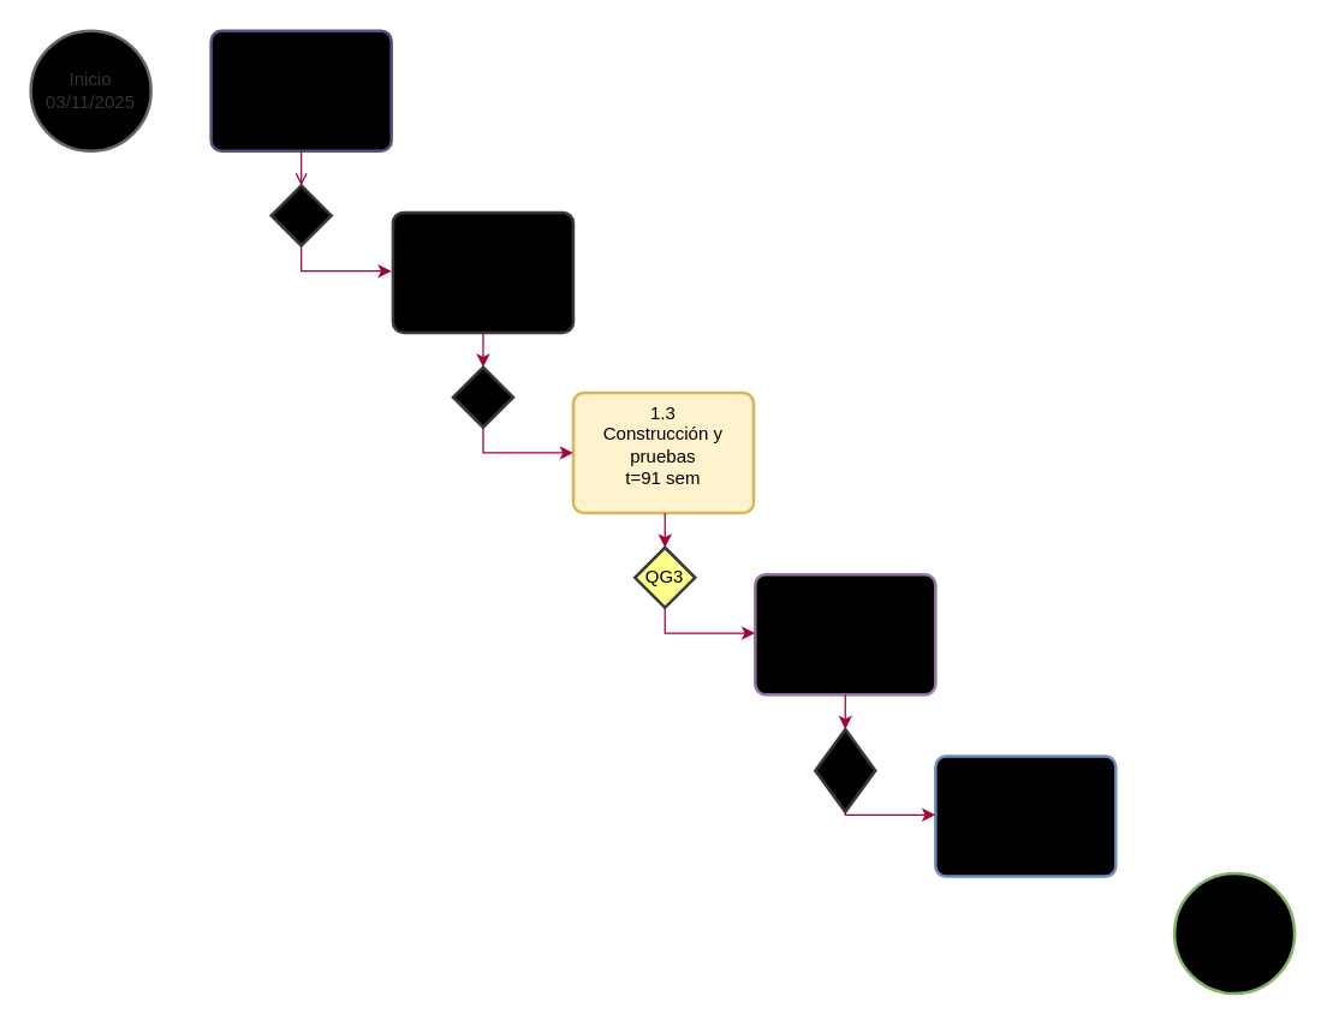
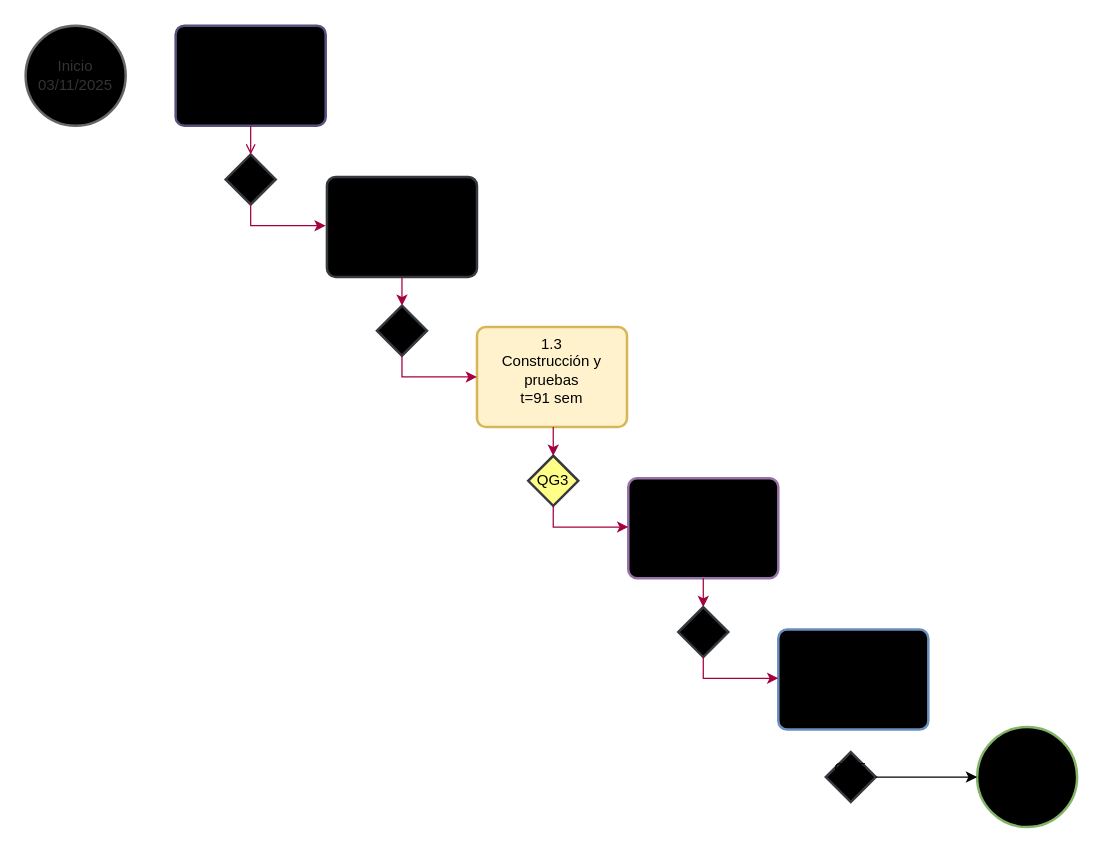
  <mxCell id="0" />
  <mxCell id="1" parent="0" />
  <mxCell id="2" value="Inicio&lt;div&gt;03/11/2025&lt;/div&gt;" style="strokeWidth=2;html=1;shape=mxgraph.flowchart.start_2;whiteSpace=wrap;fillColor=#000000;fontColor=#333333;strokeColor=#666666;" parent="1" vertex="1"><mxGeometry x="20" y="20" width="80" height="80" as="geometry" /></mxCell>
  <mxCell id="3" value="1.1&lt;div&gt;Preparación Inicial&lt;div&gt;t=2 sem&lt;/div&gt;&lt;/div&gt;" style="rounded=1;whiteSpace=wrap;html=1;absoluteArcSize=1;arcSize=14;strokeWidth=2;align=center;verticalAlign=top;fillColor=#000000;strokeColor=#56517e;" parent="1" vertex="1"><mxGeometry x="140" y="20" width="120" height="80" as="geometry" /></mxCell>
  <mxCell id="4" value="" style="edgeStyle=orthogonalEdgeStyle;rounded=0;orthogonalLoop=1;jettySize=auto;html=1;" parent="1" edge="1"><mxGeometry relative="1" as="geometry"><mxPoint x="430" y="210" as="sourcePoint" /></mxGeometry></mxCell>
  <mxCell id="5" value="" style="edgeStyle=orthogonalEdgeStyle;rounded=0;orthogonalLoop=1;jettySize=auto;html=1;" parent="1" edge="1"><mxGeometry relative="1" as="geometry"><mxPoint x="430" y="210" as="sourcePoint" /></mxGeometry></mxCell>
  <mxCell id="6" value="QG1" style="strokeWidth=2;html=1;shape=mxgraph.flowchart.decision;whiteSpace=wrap;fillColor=#000000;strokeColor=#36393d;" parent="1" vertex="1"><mxGeometry x="180" y="123" width="40" height="40" as="geometry" /></mxCell>
  <mxCell id="7" value="" style="endArrow=classic;html=1;rounded=0;entryX=0;entryY=0.5;entryDx=0;entryDy=0;exitX=0.5;exitY=1;exitDx=0;exitDy=0;exitPerimeter=0;fillColor=#d80073;strokeColor=#A50040;" parent="1" source="6" edge="1"><mxGeometry width="50" height="50" relative="1" as="geometry"><mxPoint x="70" y="270" as="sourcePoint" /><mxPoint x="260" y="180" as="targetPoint" /><Array as="points"><mxPoint x="200" y="180" /></Array></mxGeometry></mxCell>
  <mxCell id="8" value="1.2&lt;div&gt;Diseño&lt;div&gt;t=4 sem&lt;/div&gt;&lt;/div&gt;" style="rounded=1;whiteSpace=wrap;html=1;absoluteArcSize=1;arcSize=14;strokeWidth=2;align=center;verticalAlign=top;fillColor=#000000;strokeColor=#36393d;" parent="1" vertex="1"><mxGeometry x="261" y="141" width="120" height="80" as="geometry" /></mxCell>
  <mxCell id="9" value="1.3&lt;div&gt;Construcción y pruebas&lt;div&gt;t=91 sem&lt;/div&gt;&lt;/div&gt;" style="rounded=1;whiteSpace=wrap;html=1;absoluteArcSize=1;arcSize=14;strokeWidth=2;align=center;verticalAlign=top;fillColor=#fff2cc;strokeColor=#d6b656;" parent="1" vertex="1"><mxGeometry x="381" y="261" width="120" height="80" as="geometry" /></mxCell>
  <mxCell id="10" value="1.4&lt;div&gt;Preparación Final&lt;div&gt;t=4 sem&lt;/div&gt;&lt;/div&gt;" style="rounded=1;whiteSpace=wrap;html=1;absoluteArcSize=1;arcSize=14;strokeWidth=2;align=center;verticalAlign=top;fillColor=#000000;strokeColor=#9673a6;" parent="1" vertex="1"><mxGeometry x="502" y="382" width="120" height="80" as="geometry" /></mxCell>
  <mxCell id="11" value="" style="edgeStyle=orthogonalEdgeStyle;rounded=0;orthogonalLoop=1;jettySize=auto;html=1;exitX=0.5;exitY=1;exitDx=0;exitDy=0;entryX=0.5;entryY=0;entryDx=0;entryDy=0;entryPerimeter=0;fillColor=#d80073;strokeColor=#A50040;endArrow=open;" parent="1" source="3" target="6" edge="1"><mxGeometry relative="1" as="geometry"><mxPoint x="140" y="260" as="sourcePoint" /><mxPoint x="180" y="260" as="targetPoint" /></mxGeometry></mxCell>
  <mxCell id="12" value="QG2" style="strokeWidth=2;html=1;shape=mxgraph.flowchart.decision;whiteSpace=wrap;fillColor=#000000;strokeColor=#36393d;" parent="1" vertex="1"><mxGeometry x="301" y="244" width="40" height="40" as="geometry" /></mxCell>
  <mxCell id="13" value="" style="endArrow=classic;html=1;rounded=0;entryX=0;entryY=0.5;entryDx=0;entryDy=0;exitX=0.5;exitY=1;exitDx=0;exitDy=0;exitPerimeter=0;fillColor=#d80073;strokeColor=#A50040;" parent="1" source="12" edge="1"><mxGeometry width="50" height="50" relative="1" as="geometry"><mxPoint x="191" y="391" as="sourcePoint" /><mxPoint x="381" y="301" as="targetPoint" /><Array as="points"><mxPoint x="321" y="301" /></Array></mxGeometry></mxCell>
  <mxCell id="14" value="" style="edgeStyle=orthogonalEdgeStyle;rounded=0;orthogonalLoop=1;jettySize=auto;html=1;exitX=0.5;exitY=1;exitDx=0;exitDy=0;entryX=0.5;entryY=0;entryDx=0;entryDy=0;entryPerimeter=0;fillColor=#d80073;strokeColor=#A50040;" parent="1" target="12" edge="1"><mxGeometry relative="1" as="geometry"><mxPoint x="321" y="221" as="sourcePoint" /><mxPoint x="301" y="381" as="targetPoint" /></mxGeometry></mxCell>
  <mxCell id="15" value="QG3" style="strokeWidth=2;html=1;shape=mxgraph.flowchart.decision;whiteSpace=wrap;fillColor=#ffff88;strokeColor=#36393d;" parent="1" vertex="1"><mxGeometry x="422" y="364" width="40" height="40" as="geometry" /></mxCell>
  <mxCell id="16" value="" style="endArrow=classic;html=1;rounded=0;entryX=0;entryY=0.5;entryDx=0;entryDy=0;exitX=0.5;exitY=1;exitDx=0;exitDy=0;exitPerimeter=0;fillColor=#d80073;strokeColor=#A50040;" parent="1" source="15" edge="1"><mxGeometry width="50" height="50" relative="1" as="geometry"><mxPoint x="312" y="511" as="sourcePoint" /><mxPoint x="502" y="421" as="targetPoint" /><Array as="points"><mxPoint x="442" y="421" /></Array></mxGeometry></mxCell>
  <mxCell id="17" value="" style="edgeStyle=orthogonalEdgeStyle;rounded=0;orthogonalLoop=1;jettySize=auto;html=1;exitX=0.5;exitY=1;exitDx=0;exitDy=0;entryX=0.5;entryY=0;entryDx=0;entryDy=0;entryPerimeter=0;fillColor=#d80073;strokeColor=#A50040;" parent="1" target="15" edge="1"><mxGeometry relative="1" as="geometry"><mxPoint x="442" y="341" as="sourcePoint" /><mxPoint x="422" y="501" as="targetPoint" /></mxGeometry></mxCell>
  <mxCell id="18" value="1.5&lt;div&gt;Salida en vivo y soporte&lt;div&gt;t=3 sem&lt;/div&gt;&lt;/div&gt;" style="rounded=1;whiteSpace=wrap;html=1;absoluteArcSize=1;arcSize=14;strokeWidth=2;align=center;verticalAlign=top;fillColor=#000000;strokeColor=#6c8ebf;" parent="1" vertex="1"><mxGeometry x="622" y="503" width="120" height="80" as="geometry" /></mxCell>
- <mxCell id="19" value="QG4" style="strokeWidth=2;html=1;shape=mxgraph.flowchart.decision;whiteSpace=wrap;fillColor=#000000;strokeColor=#36393d;" parent="1" vertex="1"><mxGeometry x="542" y="485" width="40" height="55" as="geometry" /></mxCell>
+ <mxCell id="19" value="QG4" style="strokeWidth=2;html=1;shape=mxgraph.flowchart.decision;whiteSpace=wrap;fillColor=#000000;strokeColor=#36393d;" parent="1" vertex="1"><mxGeometry x="542" y="485" width="40" height="40" as="geometry" /></mxCell>
  <mxCell id="20" value="" style="endArrow=classic;html=1;rounded=0;entryX=0;entryY=0.5;entryDx=0;entryDy=0;exitX=0.5;exitY=1;exitDx=0;exitDy=0;exitPerimeter=0;fillColor=#d80073;strokeColor=#A50040;" parent="1" source="19" edge="1"><mxGeometry width="50" height="50" relative="1" as="geometry"><mxPoint x="432" y="632" as="sourcePoint" /><mxPoint x="622" y="542" as="targetPoint" /><Array as="points"><mxPoint x="562" y="542" /></Array></mxGeometry></mxCell>
  <mxCell id="21" value="" style="edgeStyle=orthogonalEdgeStyle;rounded=0;orthogonalLoop=1;jettySize=auto;html=1;exitX=0.5;exitY=1;exitDx=0;exitDy=0;entryX=0.5;entryY=0;entryDx=0;entryDy=0;entryPerimeter=0;fillColor=#d80073;strokeColor=#A50040;" parent="1" target="19" edge="1"><mxGeometry relative="1" as="geometry"><mxPoint x="562" y="462" as="sourcePoint" /><mxPoint x="542" y="622" as="targetPoint" /></mxGeometry></mxCell>
+ <mxCell id="22" value="QG5&lt;div&gt;CP&lt;/div&gt;" style="strokeWidth=2;html=1;shape=mxgraph.flowchart.decision;whiteSpace=wrap;fillColor=#000000;strokeColor=#36393d;" parent="1" vertex="1"><mxGeometry x="660" y="601" width="40" height="40" as="geometry" /></mxCell>
  <mxCell id="23" value="&lt;div&gt;Fin&lt;/div&gt;&lt;div&gt;15/06/2026&lt;/div&gt;" style="strokeWidth=2;html=1;shape=mxgraph.flowchart.start_2;whiteSpace=wrap;fillColor=#000000;strokeColor=#82b366;gradientColor=none;" parent="1" vertex="1"><mxGeometry x="781" y="581" width="80" height="80" as="geometry" /></mxCell>
+ <mxCell id="24" value="" style="edgeStyle=orthogonalEdgeStyle;rounded=0;orthogonalLoop=1;jettySize=auto;html=1;exitX=1;exitY=0.5;exitDx=0;exitDy=0;entryX=0;entryY=0.5;entryDx=0;entryDy=0;entryPerimeter=0;exitPerimeter=0;" parent="1" source="22" target="23" edge="1"><mxGeometry relative="1" as="geometry"><mxPoint x="705" y="620" as="sourcePoint" /><mxPoint x="744" y="620" as="targetPoint" /></mxGeometry></mxCell>
